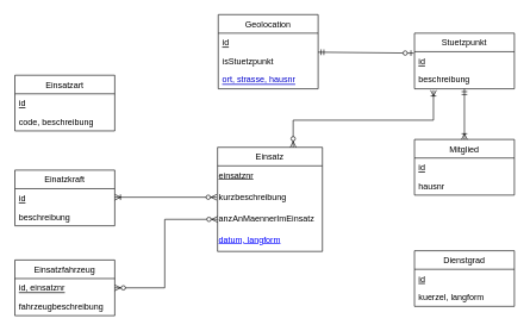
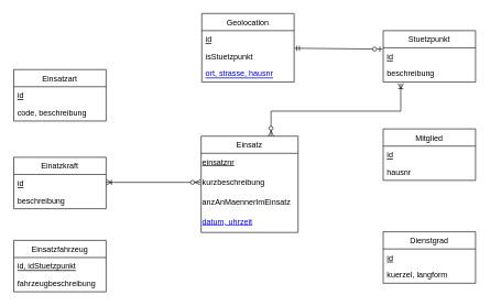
  <mxCell id="0" />
  <mxCell id="1" parent="0" />
- <mxCell id="2" style="edgeStyle=orthogonalEdgeStyle;rounded=0;orthogonalLoop=1;jettySize=auto;html=1;entryX=0;entryY=0.5;entryDx=0;entryDy=0;startArrow=ERzeroToMany;startFill=1;endArrow=ERzeroToMany;endFill=1;" parent="1" source="3" target="12" edge="1"><mxGeometry relative="1" as="geometry"><Array as="points"><mxPoint x="230" y="403" /><mxPoint x="230" y="307" /></Array></mxGeometry></mxCell>
  <mxCell id="3" value="Einsatzfahrzeug" style="swimlane;fontStyle=0;childLayout=stackLayout;horizontal=1;startSize=26;fillColor=none;horizontalStack=0;resizeParent=1;resizeParentMax=0;resizeLast=0;collapsible=1;marginBottom=0;" parent="1" vertex="1"><mxGeometry x="20" y="364" width="140" height="78" as="geometry" /></mxCell>
- <mxCell id="4" value="id, einsatznr" style="text;strokeColor=none;fillColor=none;align=left;verticalAlign=top;spacingLeft=4;spacingRight=4;overflow=hidden;rotatable=0;points=[[0,0.5],[1,0.5]];portConstraint=eastwest;fontStyle=4" parent="3" vertex="1"><mxGeometry y="26" width="140" height="26" as="geometry" /></mxCell>
+ <mxCell id="4" value="id, idStuetzpunkt" style="text;strokeColor=none;fillColor=none;align=left;verticalAlign=top;spacingLeft=4;spacingRight=4;overflow=hidden;rotatable=0;points=[[0,0.5],[1,0.5]];portConstraint=eastwest;fontStyle=4" parent="3" vertex="1"><mxGeometry y="26" width="140" height="26" as="geometry" /></mxCell>
  <mxCell id="5" value="fahrzeugbeschreibung" style="text;strokeColor=none;fillColor=none;align=left;verticalAlign=top;spacingLeft=4;spacingRight=4;overflow=hidden;rotatable=0;points=[[0,0.5],[1,0.5]];portConstraint=eastwest;" parent="3" vertex="1"><mxGeometry y="52" width="140" height="26" as="geometry" /></mxCell>
  <mxCell id="6" value="Stuetzpunkt" style="swimlane;fontStyle=0;childLayout=stackLayout;horizontal=1;startSize=26;fillColor=none;horizontalStack=0;resizeParent=1;resizeParentMax=0;resizeLast=0;collapsible=1;marginBottom=0;" parent="1" vertex="1"><mxGeometry x="580" y="46" width="140" height="78" as="geometry" /></mxCell>
  <mxCell id="7" value="id" style="text;strokeColor=none;fillColor=none;align=left;verticalAlign=top;spacingLeft=4;spacingRight=4;overflow=hidden;rotatable=0;points=[[0,0.5],[1,0.5]];portConstraint=eastwest;fontStyle=4" parent="6" vertex="1"><mxGeometry y="26" width="140" height="26" as="geometry" /></mxCell>
  <mxCell id="8" value="beschreibung" style="text;strokeColor=none;fillColor=none;align=left;verticalAlign=top;spacingLeft=4;spacingRight=4;overflow=hidden;rotatable=0;points=[[0,0.5],[1,0.5]];portConstraint=eastwest;" parent="6" vertex="1"><mxGeometry y="52" width="140" height="26" as="geometry" /></mxCell>
  <mxCell id="9" value="Einsatz" style="swimlane;fontStyle=0;childLayout=stackLayout;horizontal=1;startSize=26;fillColor=none;horizontalStack=0;resizeParent=1;resizeParentMax=0;resizeLast=0;collapsible=1;marginBottom=0;" parent="1" vertex="1"><mxGeometry x="304" y="206" width="147" height="146" as="geometry" /></mxCell>
  <mxCell id="10" value="&lt;u&gt;einsatznr&lt;/u&gt;" style="text;html=1;" parent="9" vertex="1"><mxGeometry y="26" width="147" height="30" as="geometry" /></mxCell>
  <mxCell id="11" value="kurzbeschreibung" style="text;html=1;" parent="9" vertex="1"><mxGeometry y="56" width="147" height="30" as="geometry" /></mxCell>
  <mxCell id="12" value="anzAnMaennerImEinsatz" style="text;html=1;" parent="9" vertex="1"><mxGeometry y="86" width="147" height="30" as="geometry" /></mxCell>
- <mxCell id="13" value="&lt;font color=&quot;#0000FF&quot;&gt;&lt;u&gt;datum, langform&lt;/u&gt;&lt;/font&gt;" style="text;html=1;" parent="9" vertex="1"><mxGeometry y="116" width="147" height="30" as="geometry" /></mxCell>
+ <mxCell id="13" value="&lt;font color=&quot;#0000FF&quot;&gt;&lt;u&gt;datum, uhrzeit&lt;/u&gt;&lt;/font&gt;" style="text;html=1;" parent="9" vertex="1"><mxGeometry y="116" width="147" height="30" as="geometry" /></mxCell>
  <mxCell id="14" style="rounded=0;orthogonalLoop=1;jettySize=auto;html=1;entryX=-0.007;entryY=0.077;entryDx=0;entryDy=0;entryPerimeter=0;startArrow=ERmandOne;startFill=0;endArrow=ERzeroToOne;endFill=1;" parent="1" source="15" target="7" edge="1"><mxGeometry relative="1" as="geometry" /></mxCell>
  <mxCell id="15" value="Geolocation" style="swimlane;fontStyle=0;childLayout=stackLayout;horizontal=1;startSize=26;fillColor=none;horizontalStack=0;resizeParent=1;resizeParentMax=0;resizeLast=0;collapsible=1;marginBottom=0;" parent="1" vertex="1"><mxGeometry x="305" y="20" width="140" height="104" as="geometry" /></mxCell>
  <mxCell id="16" value="id&#10;" style="text;strokeColor=none;fillColor=none;align=left;verticalAlign=top;spacingLeft=4;spacingRight=4;overflow=hidden;rotatable=0;points=[[0,0.5],[1,0.5]];portConstraint=eastwest;fontStyle=4" parent="15" vertex="1"><mxGeometry y="26" width="140" height="26" as="geometry" /></mxCell>
  <mxCell id="17" value="isStuetzpunkt" style="text;strokeColor=none;fillColor=none;align=left;verticalAlign=top;spacingLeft=4;spacingRight=4;overflow=hidden;rotatable=0;points=[[0,0.5],[1,0.5]];portConstraint=eastwest;fontStyle=0" parent="15" vertex="1"><mxGeometry y="52" width="140" height="26" as="geometry" /></mxCell>
  <mxCell id="18" value="ort, strasse, hausnr" style="text;strokeColor=none;fillColor=none;align=left;verticalAlign=top;spacingLeft=4;spacingRight=4;overflow=hidden;rotatable=0;points=[[0,0.5],[1,0.5]];portConstraint=eastwest;fontColor=#0000CC;fontStyle=4" parent="15" vertex="1"><mxGeometry y="78" width="140" height="26" as="geometry" /></mxCell>
  <mxCell id="19" style="edgeStyle=orthogonalEdgeStyle;rounded=0;orthogonalLoop=1;jettySize=auto;html=1;startArrow=ERoneToMany;startFill=0;endArrow=ERzeroToMany;endFill=1;" parent="1" source="20" edge="1"><mxGeometry relative="1" as="geometry"><mxPoint x="303" y="276" as="targetPoint" /><Array as="points"><mxPoint x="303" y="276" /></Array></mxGeometry></mxCell>
  <mxCell id="20" value="Einatzkraft" style="swimlane;fontStyle=0;childLayout=stackLayout;horizontal=1;startSize=26;fillColor=none;horizontalStack=0;resizeParent=1;resizeParentMax=0;resizeLast=0;collapsible=1;marginBottom=0;" parent="1" vertex="1"><mxGeometry x="20" y="238" width="140" height="78" as="geometry" /></mxCell>
  <mxCell id="21" value="id" style="text;strokeColor=none;fillColor=none;align=left;verticalAlign=top;spacingLeft=4;spacingRight=4;overflow=hidden;rotatable=0;points=[[0,0.5],[1,0.5]];portConstraint=eastwest;fontStyle=4" parent="20" vertex="1"><mxGeometry y="26" width="140" height="26" as="geometry" /></mxCell>
  <mxCell id="22" value="beschreibung" style="text;strokeColor=none;fillColor=none;align=left;verticalAlign=top;spacingLeft=4;spacingRight=4;overflow=hidden;rotatable=0;points=[[0,0.5],[1,0.5]];portConstraint=eastwest;" parent="20" vertex="1"><mxGeometry y="52" width="140" height="26" as="geometry" /></mxCell>
  <mxCell id="23" value="Einsatzart" style="swimlane;fontStyle=0;childLayout=stackLayout;horizontal=1;startSize=26;fillColor=none;horizontalStack=0;resizeParent=1;resizeParentMax=0;resizeLast=0;collapsible=1;marginBottom=0;" parent="1" vertex="1"><mxGeometry x="20" y="105" width="140" height="78" as="geometry" /></mxCell>
  <mxCell id="24" value="id" style="text;strokeColor=none;fillColor=none;align=left;verticalAlign=top;spacingLeft=4;spacingRight=4;overflow=hidden;rotatable=0;points=[[0,0.5],[1,0.5]];portConstraint=eastwest;fontStyle=4" parent="23" vertex="1"><mxGeometry y="26" width="140" height="26" as="geometry" /></mxCell>
  <mxCell id="25" value="code, beschreibung" style="text;strokeColor=none;fillColor=none;align=left;verticalAlign=top;spacingLeft=4;spacingRight=4;overflow=hidden;rotatable=0;points=[[0,0.5],[1,0.5]];portConstraint=eastwest;" parent="23" vertex="1"><mxGeometry y="52" width="140" height="26" as="geometry" /></mxCell>
- <mxCell id="26" style="edgeStyle=orthogonalEdgeStyle;rounded=0;orthogonalLoop=1;jettySize=auto;html=1;entryX=0.5;entryY=1;entryDx=0;entryDy=0;endArrow=ERmandOne;endFill=0;startArrow=ERoneToMany;startFill=0;" parent="1" source="27" target="6" edge="1"><mxGeometry relative="1" as="geometry" /></mxCell>
  <mxCell id="27" value="Mitglied" style="swimlane;fontStyle=0;childLayout=stackLayout;horizontal=1;startSize=26;fillColor=none;horizontalStack=0;resizeParent=1;resizeParentMax=0;resizeLast=0;collapsible=1;marginBottom=0;" parent="1" vertex="1"><mxGeometry x="580" y="195" width="140" height="78" as="geometry" /></mxCell>
  <mxCell id="28" value="id" style="text;strokeColor=none;fillColor=none;align=left;verticalAlign=top;spacingLeft=4;spacingRight=4;overflow=hidden;rotatable=0;points=[[0,0.5],[1,0.5]];portConstraint=eastwest;fontStyle=4" parent="27" vertex="1"><mxGeometry y="26" width="140" height="26" as="geometry" /></mxCell>
  <mxCell id="29" value="hausnr" style="text;strokeColor=none;fillColor=none;align=left;verticalAlign=top;spacingLeft=4;spacingRight=4;overflow=hidden;rotatable=0;points=[[0,0.5],[1,0.5]];portConstraint=eastwest;" parent="27" vertex="1"><mxGeometry y="52" width="140" height="26" as="geometry" /></mxCell>
  <mxCell id="30" value="Dienstgrad" style="swimlane;fontStyle=0;childLayout=stackLayout;horizontal=1;startSize=26;fillColor=none;horizontalStack=0;resizeParent=1;resizeParentMax=0;resizeLast=0;collapsible=1;marginBottom=0;" parent="1" vertex="1"><mxGeometry x="580" y="351" width="140" height="78" as="geometry" /></mxCell>
  <mxCell id="31" value="id" style="text;strokeColor=none;fillColor=none;align=left;verticalAlign=top;spacingLeft=4;spacingRight=4;overflow=hidden;rotatable=0;points=[[0,0.5],[1,0.5]];portConstraint=eastwest;fontStyle=4" parent="30" vertex="1"><mxGeometry y="26" width="140" height="26" as="geometry" /></mxCell>
  <mxCell id="32" value="kuerzel, langform" style="text;strokeColor=none;fillColor=none;align=left;verticalAlign=top;spacingLeft=4;spacingRight=4;overflow=hidden;rotatable=0;points=[[0,0.5],[1,0.5]];portConstraint=eastwest;" parent="30" vertex="1"><mxGeometry y="52" width="140" height="26" as="geometry" /></mxCell>
  <mxCell id="33" style="edgeStyle=orthogonalEdgeStyle;rounded=0;orthogonalLoop=1;jettySize=auto;html=1;startArrow=ERoneToMany;startFill=0;endArrow=ERzeroToMany;endFill=1;exitX=0.19;exitY=1.077;exitDx=0;exitDy=0;exitPerimeter=0;" parent="1" source="8" edge="1"><mxGeometry relative="1" as="geometry"><mxPoint x="607" y="136" as="sourcePoint" /><Array as="points"><mxPoint x="607" y="168" /><mxPoint x="410" y="168" /></Array><mxPoint x="410" y="206" as="targetPoint" /></mxGeometry></mxCell>
